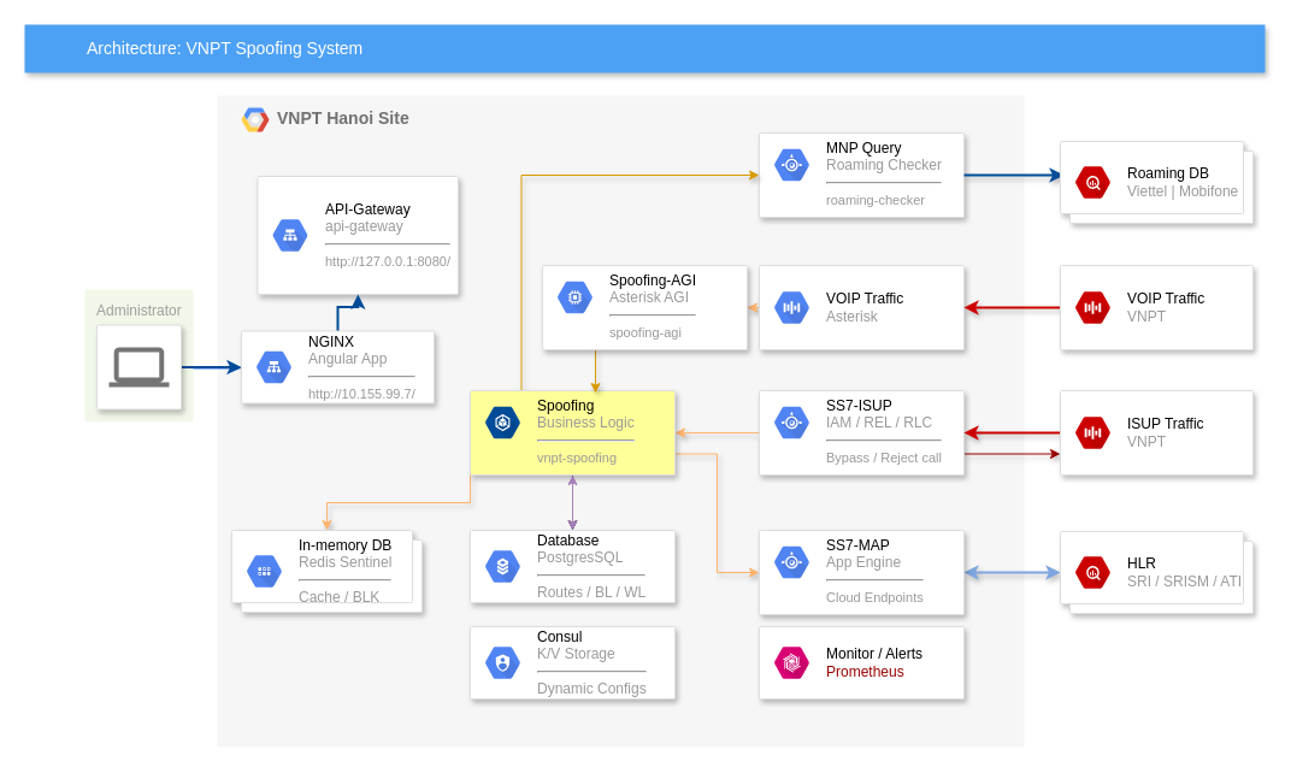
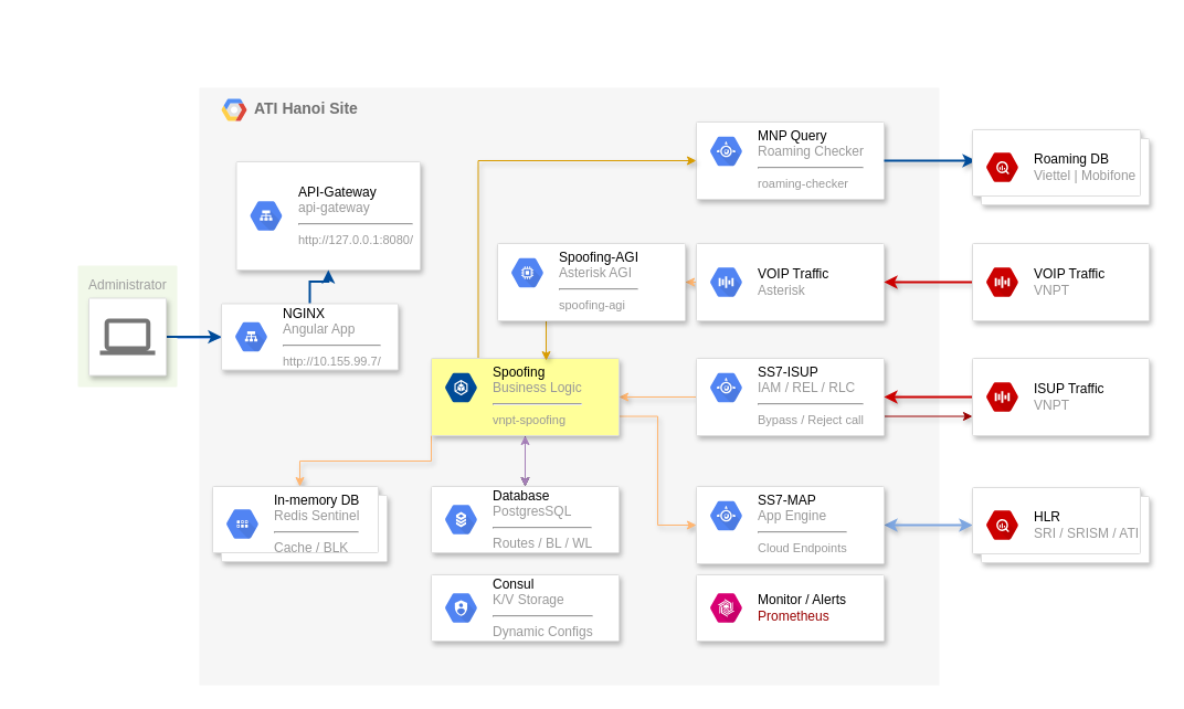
  <mxCell id="0" />
  <mxCell id="1" parent="0" />
- <mxCell id="2" value="&lt;b&gt;VNPT Hanoi Site&lt;/b&gt;" style="fillColor=#F6F6F6;strokeColor=none;shadow=0;gradientColor=none;fontSize=14;align=left;spacing=10;fontColor=#717171;9E9E9E;verticalAlign=top;spacingTop=-4;fontStyle=0;spacingLeft=40;html=1;" parent="1" vertex="1"><mxGeometry x="180" y="79" width="670" height="541" as="geometry" /></mxCell>
+ <mxCell id="2" value="&lt;b&gt;ATI Hanoi Site&lt;/b&gt;" style="fillColor=#F6F6F6;strokeColor=none;shadow=0;gradientColor=none;fontSize=14;align=left;spacing=10;fontColor=#717171;9E9E9E;verticalAlign=top;spacingTop=-4;fontStyle=0;spacingLeft=40;html=1;" parent="1" vertex="1"><mxGeometry x="180" y="79" width="670" height="541" as="geometry" /></mxCell>
  <mxCell id="3" value="" style="shape=mxgraph.gcp2.google_cloud_platform;fillColor=#F6F6F6;strokeColor=none;shadow=0;gradientColor=none;" parent="2" vertex="1"><mxGeometry width="23" height="20" relative="1" as="geometry"><mxPoint x="20" y="10" as="offset" /></mxGeometry></mxCell>
  <mxCell id="4" value="" style="strokeColor=#dddddd;fillColor=#ffffff;shadow=1;strokeWidth=1;rounded=1;absoluteArcSize=1;arcSize=2;fontSize=11;fontColor=#9E9E9E;align=center;html=1;" vertex="1" parent="2"><mxGeometry x="33.5" y="67.01" width="166.5" height="98.07" as="geometry" /></mxCell>
  <mxCell id="5" value="&lt;font color=&quot;#000000&quot;&gt;API-Gateway&lt;/font&gt;&lt;br&gt;api-gateway&lt;hr&gt;&lt;span style=&quot;font-size: 11px&quot;&gt;http://127.0.0.1:8080/&lt;/span&gt;" style="dashed=0;connectable=0;html=1;fillColor=#5184F3;strokeColor=none;shape=mxgraph.gcp2.hexIcon;prIcon=cloud_load_balancing;part=1;labelPosition=right;verticalLabelPosition=middle;align=left;verticalAlign=middle;spacingLeft=5;fontColor=#999999;fontSize=12;" vertex="1" parent="4"><mxGeometry y="0.5" width="44" height="39" relative="1" as="geometry"><mxPoint x="5" y="-19.5" as="offset" /></mxGeometry></mxCell>
  <mxCell id="6" value="" style="strokeColor=#dddddd;fillColor=#ffffff;shadow=1;strokeWidth=1;rounded=1;absoluteArcSize=1;arcSize=2;fontSize=11;fontColor=#9E9E9E;align=center;html=1;" vertex="1" parent="2"><mxGeometry x="450" y="31" width="170" height="70" as="geometry" /></mxCell>
  <mxCell id="7" value="&lt;font color=&quot;#000000&quot;&gt;MNP Query&lt;/font&gt;&lt;br&gt;Roaming Checker&lt;hr&gt;&lt;span style=&quot;font-size: 11px&quot;&gt;roaming-checker&lt;/span&gt;" style="dashed=0;connectable=0;html=1;fillColor=#5184F3;strokeColor=none;shape=mxgraph.gcp2.hexIcon;prIcon=app_engine;part=1;labelPosition=right;verticalLabelPosition=middle;align=left;verticalAlign=top;spacingLeft=5;fontColor=#999999;fontSize=12;spacingTop=-8;" vertex="1" parent="6"><mxGeometry width="44" height="39" relative="1" as="geometry"><mxPoint x="5" y="7" as="offset" /></mxGeometry></mxCell>
  <mxCell id="8" value="Administrator" style="rounded=1;absoluteArcSize=1;arcSize=2;html=1;strokeColor=none;gradientColor=none;shadow=0;dashed=0;fontSize=12;fontColor=#9E9E9E;align=left;verticalAlign=top;spacing=10;spacingTop=-4;fillColor=#F1F8E9;" parent="1" vertex="1"><mxGeometry x="70" y="240" width="90" height="110" as="geometry" /></mxCell>
- <mxCell id="9" value="Architecture: VNPT Spoofing System" style="fillColor=#4DA1F5;strokeColor=none;shadow=1;gradientColor=none;fontSize=14;align=left;spacingLeft=50;fontColor=#ffffff;html=1;" parent="1" vertex="1"><mxGeometry x="20" y="20" width="1030" height="40" as="geometry" /></mxCell>
  <mxCell id="10" style="edgeStyle=elbowEdgeStyle;rounded=0;elbow=vertical;html=1;labelBackgroundColor=none;startFill=1;startSize=4;endArrow=blockThin;endFill=1;endSize=4;jettySize=auto;orthogonalLoop=1;strokeColor=#4284F3;strokeWidth=2;fontSize=12;fontColor=#000000;align=left;dashed=0;" parent="1" source="8" target="15" edge="1"><mxGeometry relative="1" as="geometry" /></mxCell>
  <mxCell id="11" value="" style="edgeStyle=orthogonalEdgeStyle;rounded=0;orthogonalLoop=1;jettySize=auto;html=1;startArrow=none;startFill=0;strokeWidth=2;strokeColor=#004C99;" edge="1" parent="1" source="12" target="15"><mxGeometry relative="1" as="geometry" /></mxCell>
  <mxCell id="12" value="" style="strokeColor=#dddddd;fillColor=#ffffff;shadow=1;strokeWidth=1;rounded=1;absoluteArcSize=1;arcSize=2;labelPosition=center;verticalLabelPosition=middle;align=center;verticalAlign=bottom;spacingLeft=0;fontColor=#999999;fontSize=12;whiteSpace=wrap;spacingBottom=2;html=1;" parent="1" vertex="1"><mxGeometry x="80" y="269.5" width="70" height="70" as="geometry" /></mxCell>
  <mxCell id="13" value="" style="dashed=0;connectable=0;html=1;fillColor=#757575;strokeColor=none;shape=mxgraph.gcp2.laptop;part=1;" parent="12" vertex="1"><mxGeometry x="0.5" width="50" height="33" relative="1" as="geometry"><mxPoint x="-25" y="18.5" as="offset" /></mxGeometry></mxCell>
  <mxCell id="14" style="edgeStyle=orthogonalEdgeStyle;rounded=0;orthogonalLoop=1;jettySize=auto;html=1;exitX=0.5;exitY=0;exitDx=0;exitDy=0;startArrow=none;startFill=0;strokeWidth=2;strokeColor=#004C99;" edge="1" parent="1" source="15" target="4"><mxGeometry relative="1" as="geometry" /></mxCell>
  <mxCell id="15" value="" style="strokeColor=#dddddd;fillColor=#ffffff;shadow=1;strokeWidth=1;rounded=1;absoluteArcSize=1;arcSize=2;fontSize=11;fontColor=#9E9E9E;align=center;html=1;" parent="1" vertex="1"><mxGeometry x="200" y="274.5" width="160" height="60" as="geometry" /></mxCell>
  <mxCell id="16" value="&lt;font color=&quot;#000000&quot;&gt;NGINX&lt;/font&gt;&lt;br&gt;Angular App&lt;hr&gt;&lt;span style=&quot;font-size: 11px&quot;&gt;http://10.155.99.7/&lt;/span&gt;" style="dashed=0;connectable=0;html=1;fillColor=#5184F3;strokeColor=none;shape=mxgraph.gcp2.hexIcon;prIcon=cloud_load_balancing;part=1;labelPosition=right;verticalLabelPosition=middle;align=left;verticalAlign=middle;spacingLeft=5;fontColor=#999999;fontSize=12;" parent="15" vertex="1"><mxGeometry y="0.5" width="44" height="39" relative="1" as="geometry"><mxPoint x="5" y="-19.5" as="offset" /></mxGeometry></mxCell>
  <mxCell id="17" style="edgeStyle=orthogonalEdgeStyle;rounded=0;sketch=0;orthogonalLoop=1;jettySize=auto;html=1;exitX=0;exitY=0.5;exitDx=0;exitDy=0;entryX=1;entryY=0.5;entryDx=0;entryDy=0;shadow=1;startArrow=none;startFill=0;strokeColor=#FFB570;strokeWidth=1;" edge="1" parent="1" source="19" target="25"><mxGeometry relative="1" as="geometry" /></mxCell>
  <mxCell id="18" style="edgeStyle=orthogonalEdgeStyle;rounded=0;sketch=0;orthogonalLoop=1;jettySize=auto;html=1;exitX=1;exitY=0.75;exitDx=0;exitDy=0;entryX=0;entryY=0.75;entryDx=0;entryDy=0;shadow=1;startArrow=none;startFill=0;strokeWidth=1;strokeColor=#990000;" edge="1" parent="1" source="19" target="39"><mxGeometry relative="1" as="geometry" /></mxCell>
  <mxCell id="19" value="" style="strokeColor=#dddddd;fillColor=#ffffff;shadow=1;strokeWidth=1;rounded=1;absoluteArcSize=1;arcSize=2;fontSize=11;fontColor=#9E9E9E;align=center;html=1;" parent="1" vertex="1"><mxGeometry x="630" y="324" width="170" height="70" as="geometry" /></mxCell>
  <mxCell id="20" value="&lt;font color=&quot;#000000&quot;&gt;SS7-ISUP&lt;/font&gt;&lt;br&gt;IAM / REL / RLC&lt;hr&gt;&lt;span style=&quot;font-size: 11px&quot;&gt;Bypass / Reject call&lt;/span&gt;" style="dashed=0;connectable=0;html=1;fillColor=#5184F3;strokeColor=none;shape=mxgraph.gcp2.hexIcon;prIcon=app_engine;part=1;labelPosition=right;verticalLabelPosition=middle;align=left;verticalAlign=top;spacingLeft=5;fontColor=#999999;fontSize=12;spacingTop=-8;" parent="19" vertex="1"><mxGeometry width="44" height="39" relative="1" as="geometry"><mxPoint x="5" y="7" as="offset" /></mxGeometry></mxCell>
  <mxCell id="21" style="edgeStyle=orthogonalEdgeStyle;rounded=0;orthogonalLoop=1;jettySize=auto;html=1;exitX=0.5;exitY=1;exitDx=0;exitDy=0;entryX=0.5;entryY=0;entryDx=0;entryDy=0;" edge="1" parent="1" source="25" target="28"><mxGeometry relative="1" as="geometry" /></mxCell>
  <mxCell id="22" style="edgeStyle=orthogonalEdgeStyle;rounded=0;sketch=0;orthogonalLoop=1;jettySize=auto;html=1;exitX=0;exitY=1;exitDx=0;exitDy=0;shadow=1;startArrow=none;startFill=0;strokeColor=#FFB570;strokeWidth=1;" edge="1" parent="1" source="25" target="42"><mxGeometry relative="1" as="geometry" /></mxCell>
  <mxCell id="23" style="edgeStyle=orthogonalEdgeStyle;rounded=0;sketch=0;orthogonalLoop=1;jettySize=auto;html=1;exitX=1;exitY=0.75;exitDx=0;exitDy=0;entryX=0;entryY=0.5;entryDx=0;entryDy=0;shadow=1;startArrow=none;startFill=0;strokeColor=#FFB570;strokeWidth=1;" edge="1" parent="1" source="25" target="36"><mxGeometry relative="1" as="geometry" /></mxCell>
  <mxCell id="24" style="edgeStyle=orthogonalEdgeStyle;rounded=0;sketch=0;orthogonalLoop=1;jettySize=auto;html=1;exitX=0.25;exitY=0;exitDx=0;exitDy=0;entryX=0;entryY=0.5;entryDx=0;entryDy=0;shadow=1;startArrow=none;startFill=0;strokeColor=#d79b00;strokeWidth=1;fillColor=#ffe6cc;" edge="1" parent="1" source="25" target="6"><mxGeometry relative="1" as="geometry" /></mxCell>
  <mxCell id="25" value="" style="strokeColor=#dddddd;shadow=1;strokeWidth=1;rounded=1;absoluteArcSize=1;arcSize=2;fontSize=11;fontColor=#9E9E9E;align=center;html=1;fillColor=#FFFF99;" parent="1" vertex="1"><mxGeometry x="390" y="324" width="170" height="70" as="geometry" /></mxCell>
  <mxCell id="26" value="&lt;font color=&quot;#000000&quot;&gt;Spoofing&lt;/font&gt;&lt;br&gt;Business Logic&lt;hr&gt;&lt;font style=&quot;font-size: 11px&quot;&gt;vnpt-spoofing&lt;/font&gt;" style="dashed=0;connectable=0;html=1;strokeColor=none;shape=mxgraph.gcp2.hexIcon;prIcon=container_engine;part=1;labelPosition=right;verticalLabelPosition=middle;align=left;verticalAlign=top;spacingLeft=5;fontColor=#999999;fontSize=12;spacingTop=-8;fillColor=#004C99;" parent="25" vertex="1"><mxGeometry width="44" height="39" relative="1" as="geometry"><mxPoint x="5" y="7" as="offset" /></mxGeometry></mxCell>
  <mxCell id="27" value="" style="edgeStyle=orthogonalEdgeStyle;rounded=0;orthogonalLoop=1;jettySize=auto;html=1;startArrow=classic;startFill=1;strokeColor=#A680B8;" edge="1" parent="1" source="28" target="25"><mxGeometry relative="1" as="geometry" /></mxCell>
  <mxCell id="28" value="" style="strokeColor=#dddddd;shadow=1;strokeWidth=1;rounded=1;absoluteArcSize=1;arcSize=2;" vertex="1" parent="1"><mxGeometry x="390" y="440" width="170" height="60" as="geometry" /></mxCell>
  <mxCell id="29" value="&lt;font color=&quot;#000000&quot;&gt;Database&lt;/font&gt;&lt;br&gt;PostgresSQL&lt;br&gt;&lt;hr&gt;Routes / BL / WL" style="dashed=0;connectable=0;html=1;fillColor=#5184F3;strokeColor=none;shape=mxgraph.gcp2.hexIcon;prIcon=cloud_sql;part=1;labelPosition=right;verticalLabelPosition=middle;align=left;verticalAlign=middle;spacingLeft=5;fontColor=#999999;fontSize=12;" vertex="1" parent="28"><mxGeometry y="0.5" width="44" height="39" relative="1" as="geometry"><mxPoint x="5" y="-19.5" as="offset" /></mxGeometry></mxCell>
  <mxCell id="30" value="" style="strokeColor=#dddddd;shadow=1;strokeWidth=1;rounded=1;absoluteArcSize=1;arcSize=2;" vertex="1" parent="1"><mxGeometry x="390" y="520" width="170" height="60" as="geometry" /></mxCell>
  <mxCell id="31" value="&lt;font color=&quot;#000000&quot;&gt;Consul&lt;/font&gt;&lt;br&gt;K/V Storage&lt;br&gt;&lt;hr&gt;Dynamic Configs" style="dashed=0;connectable=0;html=1;fillColor=#5184F3;strokeColor=none;shape=mxgraph.gcp2.hexIcon;prIcon=cloud_iam;part=1;labelPosition=right;verticalLabelPosition=middle;align=left;verticalAlign=middle;spacingLeft=5;fontColor=#999999;fontSize=12;" vertex="1" parent="30"><mxGeometry y="0.5" width="44" height="39" relative="1" as="geometry"><mxPoint x="5" y="-19.5" as="offset" /></mxGeometry></mxCell>
  <mxCell id="32" style="edgeStyle=orthogonalEdgeStyle;rounded=0;orthogonalLoop=1;jettySize=auto;html=1;exitX=0;exitY=0.5;exitDx=0;exitDy=0;shadow=1;strokeColor=#FFB570;strokeWidth=1;startFill=0;sketch=0;" edge="1" parent="1" source="33" target="54"><mxGeometry relative="1" as="geometry" /></mxCell>
  <mxCell id="33" value="" style="strokeColor=#dddddd;shadow=1;strokeWidth=1;rounded=1;absoluteArcSize=1;arcSize=2;" vertex="1" parent="1"><mxGeometry x="630" y="220" width="170" height="70" as="geometry" /></mxCell>
  <mxCell id="34" value="&lt;font color=&quot;#000000&quot;&gt;VOIP Traffic&lt;/font&gt;&lt;br&gt;Asterisk" style="dashed=0;connectable=0;html=1;fillColor=#5184F3;strokeColor=none;shape=mxgraph.gcp2.hexIcon;prIcon=cloud_speech_api;part=1;labelPosition=right;verticalLabelPosition=middle;align=left;verticalAlign=middle;spacingLeft=5;fontColor=#999999;fontSize=12;" vertex="1" parent="33"><mxGeometry y="0.5" width="44" height="39" relative="1" as="geometry"><mxPoint x="5" y="-19.5" as="offset" /></mxGeometry></mxCell>
  <mxCell id="35" style="edgeStyle=orthogonalEdgeStyle;rounded=0;orthogonalLoop=1;jettySize=auto;html=1;exitX=1;exitY=0.5;exitDx=0;exitDy=0;entryX=0;entryY=0.5;entryDx=0;entryDy=0;shadow=1;startArrow=classic;startFill=1;strokeWidth=2;strokeColor=#7EA6E0;" edge="1" parent="1" source="36" target="49"><mxGeometry relative="1" as="geometry" /></mxCell>
  <mxCell id="36" value="" style="strokeColor=#dddddd;fillColor=#ffffff;shadow=1;strokeWidth=1;rounded=1;absoluteArcSize=1;arcSize=2;fontSize=11;fontColor=#9E9E9E;align=center;html=1;" vertex="1" parent="1"><mxGeometry x="630" y="440" width="170" height="70" as="geometry" /></mxCell>
  <mxCell id="37" value="&lt;font color=&quot;#000000&quot;&gt;SS7-MAP&lt;/font&gt;&lt;br&gt;App Engine&lt;hr&gt;&lt;font style=&quot;font-size: 11px&quot;&gt;Cloud Endpoints&lt;/font&gt;" style="dashed=0;connectable=0;html=1;fillColor=#5184F3;strokeColor=none;shape=mxgraph.gcp2.hexIcon;prIcon=app_engine;part=1;labelPosition=right;verticalLabelPosition=middle;align=left;verticalAlign=top;spacingLeft=5;fontColor=#999999;fontSize=12;spacingTop=-8;" vertex="1" parent="36"><mxGeometry width="44" height="39" relative="1" as="geometry"><mxPoint x="5" y="7" as="offset" /></mxGeometry></mxCell>
  <mxCell id="38" style="edgeStyle=orthogonalEdgeStyle;rounded=0;orthogonalLoop=1;jettySize=auto;html=1;exitX=0;exitY=0.5;exitDx=0;exitDy=0;entryX=1;entryY=0.5;entryDx=0;entryDy=0;strokeColor=#CC0000;shadow=1;strokeWidth=2;startFill=0;" edge="1" parent="1" source="39" target="19"><mxGeometry relative="1" as="geometry" /></mxCell>
  <mxCell id="39" value="" style="strokeColor=#dddddd;shadow=1;strokeWidth=1;rounded=1;absoluteArcSize=1;arcSize=2;" vertex="1" parent="1"><mxGeometry x="880" y="324" width="160" height="70" as="geometry" /></mxCell>
  <mxCell id="40" value="&lt;font color=&quot;#000000&quot;&gt;ISUP Traffic&lt;/font&gt;&lt;br&gt;VNPT" style="dashed=0;connectable=0;html=1;strokeColor=none;shape=mxgraph.gcp2.hexIcon;prIcon=cloud_speech_api;part=1;labelPosition=right;verticalLabelPosition=middle;align=left;verticalAlign=middle;spacingLeft=5;fontColor=#999999;fontSize=12;fillColor=#CC0000;" vertex="1" parent="39"><mxGeometry y="0.5" width="44" height="39" relative="1" as="geometry"><mxPoint x="5" y="-19.5" as="offset" /></mxGeometry></mxCell>
  <mxCell id="41" style="edgeStyle=orthogonalEdgeStyle;rounded=0;orthogonalLoop=1;jettySize=auto;html=1;exitX=1;exitY=0.5;exitDx=0;exitDy=0;entryX=0.019;entryY=0.412;entryDx=0;entryDy=0;entryPerimeter=0;startArrow=none;startFill=0;strokeWidth=2;shadow=1;strokeColor=#004C99;" edge="1" parent="1" source="6" target="44"><mxGeometry relative="1" as="geometry" /></mxCell>
  <mxCell id="42" value="" style="shape=mxgraph.gcp2.doubleRect;strokeColor=#dddddd;shadow=1;strokeWidth=1;" vertex="1" parent="1"><mxGeometry x="192" y="440" width="158" height="68" as="geometry" /></mxCell>
  <mxCell id="43" value="&lt;font color=&quot;#000000&quot;&gt;In-memory DB&lt;/font&gt;&lt;br&gt;Redis Sentinel&lt;br&gt;&lt;hr&gt;Cache / BLK" style="dashed=0;connectable=0;html=1;fillColor=#5184F3;strokeColor=none;shape=mxgraph.gcp2.hexIcon;prIcon=cloud_datastore;part=1;labelPosition=right;verticalLabelPosition=middle;align=left;verticalAlign=middle;spacingLeft=5;fontColor=#999999;fontSize=12;" vertex="1" parent="42"><mxGeometry y="0.5" width="44" height="39" relative="1" as="geometry"><mxPoint x="5" y="-19.5" as="offset" /></mxGeometry></mxCell>
  <mxCell id="44" value="" style="shape=mxgraph.gcp2.doubleRect;strokeColor=#dddddd;shadow=1;strokeWidth=1;" vertex="1" parent="1"><mxGeometry x="880" y="117" width="160" height="68" as="geometry" /></mxCell>
  <mxCell id="45" value="&lt;font color=&quot;#000000&quot;&gt;Roaming DB&lt;/font&gt;&lt;br&gt;Viettel | Mobifone" style="dashed=0;connectable=0;html=1;strokeColor=none;shape=mxgraph.gcp2.hexIcon;prIcon=bigquery;part=1;labelPosition=right;verticalLabelPosition=middle;align=left;verticalAlign=middle;spacingLeft=5;fontColor=#999999;fontSize=12;fillColor=#CC0000;" vertex="1" parent="44"><mxGeometry y="0.5" width="44" height="39" relative="1" as="geometry"><mxPoint x="5" y="-19.5" as="offset" /></mxGeometry></mxCell>
  <mxCell id="46" style="edgeStyle=orthogonalEdgeStyle;rounded=0;orthogonalLoop=1;jettySize=auto;html=1;exitX=0;exitY=0.5;exitDx=0;exitDy=0;shadow=1;startArrow=none;startFill=0;strokeWidth=2;strokeColor=#CC0000;" edge="1" parent="1" source="47" target="33"><mxGeometry relative="1" as="geometry" /></mxCell>
  <mxCell id="47" value="" style="strokeColor=#dddddd;shadow=1;strokeWidth=1;rounded=1;absoluteArcSize=1;arcSize=2;" vertex="1" parent="1"><mxGeometry x="880" y="220" width="160" height="70" as="geometry" /></mxCell>
  <mxCell id="48" value="&lt;font color=&quot;#000000&quot;&gt;VOIP Traffic&lt;/font&gt;&lt;br&gt;VNPT" style="dashed=0;connectable=0;html=1;strokeColor=none;shape=mxgraph.gcp2.hexIcon;prIcon=cloud_speech_api;part=1;labelPosition=right;verticalLabelPosition=middle;align=left;verticalAlign=middle;spacingLeft=5;fontColor=#999999;fontSize=12;fillColor=#CC0000;" vertex="1" parent="47"><mxGeometry y="0.5" width="44" height="39" relative="1" as="geometry"><mxPoint x="5" y="-19.5" as="offset" /></mxGeometry></mxCell>
  <mxCell id="49" value="" style="shape=mxgraph.gcp2.doubleRect;strokeColor=#dddddd;shadow=1;strokeWidth=1;" vertex="1" parent="1"><mxGeometry x="880" y="441" width="160" height="68" as="geometry" /></mxCell>
  <mxCell id="50" value="&lt;font color=&quot;#000000&quot;&gt;HLR&lt;/font&gt;&lt;br&gt;SRI / SRISM / ATI" style="dashed=0;connectable=0;html=1;strokeColor=none;shape=mxgraph.gcp2.hexIcon;prIcon=bigquery;part=1;labelPosition=right;verticalLabelPosition=middle;align=left;verticalAlign=middle;spacingLeft=5;fontColor=#999999;fontSize=12;fillColor=#CC0000;" vertex="1" parent="49"><mxGeometry y="0.5" width="44" height="39" relative="1" as="geometry"><mxPoint x="5" y="-19.5" as="offset" /></mxGeometry></mxCell>
  <mxCell id="51" value="" style="strokeColor=#dddddd;shadow=1;strokeWidth=1;rounded=1;absoluteArcSize=1;arcSize=2;" vertex="1" parent="1"><mxGeometry x="630" y="520" width="170" height="60" as="geometry" /></mxCell>
  <mxCell id="52" value="&lt;font color=&quot;#000000&quot;&gt;Monitor / Alerts&lt;/font&gt;&lt;br&gt;&lt;font color=&quot;#990000&quot;&gt;Prometheus&lt;/font&gt;" style="dashed=0;connectable=0;html=1;fillColor=#d80073;strokeColor=#A50040;shape=mxgraph.gcp2.hexIcon;prIcon=cloud_bigtable;part=1;labelPosition=right;verticalLabelPosition=middle;align=left;verticalAlign=middle;spacingLeft=5;fontSize=12;fontColor=#ffffff;" vertex="1" parent="51"><mxGeometry y="0.5" width="44" height="39" relative="1" as="geometry"><mxPoint x="5" y="-19.5" as="offset" /></mxGeometry></mxCell>
  <mxCell id="53" style="edgeStyle=orthogonalEdgeStyle;rounded=0;sketch=0;orthogonalLoop=1;jettySize=auto;html=1;exitX=0.25;exitY=1;exitDx=0;exitDy=0;entryX=0.612;entryY=0.029;entryDx=0;entryDy=0;entryPerimeter=0;shadow=1;startArrow=none;startFill=0;strokeColor=#d79b00;strokeWidth=1;fillColor=#ffe6cc;" edge="1" parent="1" source="54" target="25"><mxGeometry relative="1" as="geometry" /></mxCell>
  <mxCell id="54" value="" style="strokeColor=#dddddd;fillColor=#ffffff;shadow=1;strokeWidth=1;rounded=1;absoluteArcSize=1;arcSize=2;fontSize=11;fontColor=#9E9E9E;align=center;html=1;" parent="1" vertex="1"><mxGeometry x="450" y="220" width="170" height="70" as="geometry" /></mxCell>
  <mxCell id="55" value="&lt;font color=&quot;#000000&quot;&gt;Spoofing-AGI&lt;/font&gt;&lt;br&gt;Asterisk AGI&lt;hr&gt;&lt;span style=&quot;font-size: 11px&quot;&gt;spoofing-agi&lt;/span&gt;" style="dashed=0;connectable=0;html=1;fillColor=#5184F3;strokeColor=none;shape=mxgraph.gcp2.hexIcon;prIcon=compute_engine;part=1;labelPosition=right;verticalLabelPosition=middle;align=left;verticalAlign=top;spacingLeft=5;fontColor=#999999;fontSize=12;spacingTop=-8;" parent="54" vertex="1"><mxGeometry width="44" height="39" relative="1" as="geometry"><mxPoint x="5" y="7" as="offset" /></mxGeometry></mxCell>
